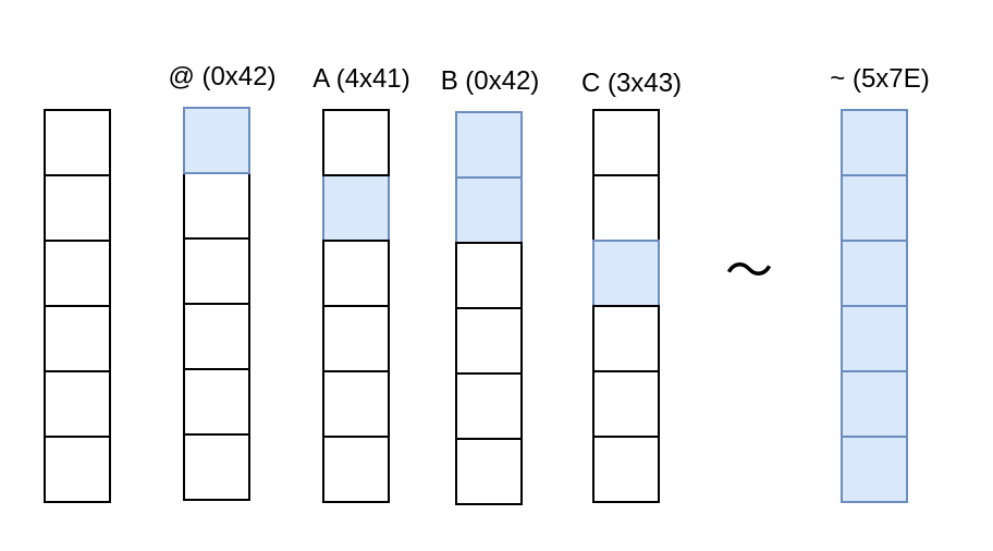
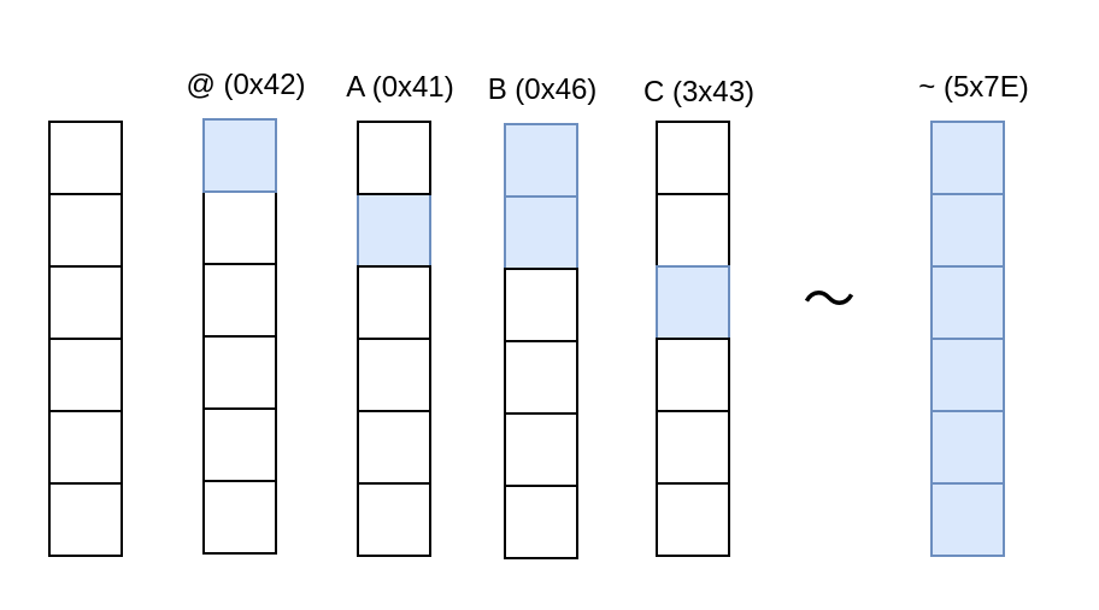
  <mxCell id="0" />
  <mxCell id="1" parent="0" />
  <mxCell id="2" value="" style="group" vertex="1" connectable="0" parent="1"><mxGeometry x="20" y="50" width="30" height="180" as="geometry" /></mxCell>
  <mxCell id="3" value="" style="rounded=0;whiteSpace=wrap;html=1;" vertex="1" parent="2"><mxGeometry y="30" width="30" height="30" as="geometry" /></mxCell>
  <mxCell id="4" value="" style="rounded=0;whiteSpace=wrap;html=1;" vertex="1" parent="2"><mxGeometry y="60" width="30" height="30" as="geometry" /></mxCell>
  <mxCell id="5" value="" style="rounded=0;whiteSpace=wrap;html=1;" vertex="1" parent="2"><mxGeometry y="150" width="30" height="30" as="geometry" /></mxCell>
  <mxCell id="6" value="" style="rounded=0;whiteSpace=wrap;html=1;" vertex="1" parent="2"><mxGeometry y="90" width="30" height="30" as="geometry" /></mxCell>
  <mxCell id="7" value="" style="rounded=0;whiteSpace=wrap;html=1;" vertex="1" parent="2"><mxGeometry y="120" width="30" height="30" as="geometry" /></mxCell>
  <mxCell id="8" value="" style="rounded=0;whiteSpace=wrap;html=1;" vertex="1" parent="2"><mxGeometry width="30" height="30" as="geometry" /></mxCell>
  <mxCell id="9" value="@ (0x42)" style="text;html=1;align=center;verticalAlign=middle;whiteSpace=wrap;rounded=0;" vertex="1" parent="1"><mxGeometry x="72" y="20" width="60" height="30" as="geometry" /></mxCell>
  <mxCell id="10" value="" style="group;fillColor=#dae8fc;strokeColor=#6c8ebf;" vertex="1" connectable="0" parent="1"><mxGeometry x="84" y="49" width="30" height="180" as="geometry" /></mxCell>
  <mxCell id="11" value="" style="rounded=0;whiteSpace=wrap;html=1;" vertex="1" parent="10"><mxGeometry y="30" width="30" height="30" as="geometry" /></mxCell>
  <mxCell id="12" value="" style="rounded=0;whiteSpace=wrap;html=1;" vertex="1" parent="10"><mxGeometry y="60" width="30" height="30" as="geometry" /></mxCell>
  <mxCell id="13" value="" style="rounded=0;whiteSpace=wrap;html=1;" vertex="1" parent="10"><mxGeometry y="150" width="30" height="30" as="geometry" /></mxCell>
  <mxCell id="14" value="" style="rounded=0;whiteSpace=wrap;html=1;" vertex="1" parent="10"><mxGeometry y="90" width="30" height="30" as="geometry" /></mxCell>
  <mxCell id="15" value="" style="rounded=0;whiteSpace=wrap;html=1;" vertex="1" parent="10"><mxGeometry y="120" width="30" height="30" as="geometry" /></mxCell>
  <mxCell id="16" value="" style="rounded=0;whiteSpace=wrap;html=1;fillColor=#dae8fc;strokeColor=#6c8ebf;" vertex="1" parent="10"><mxGeometry width="30" height="30" as="geometry" /></mxCell>
- <mxCell id="17" value="A (4x41)" style="text;html=1;align=center;verticalAlign=middle;whiteSpace=wrap;rounded=0;" vertex="1" parent="1"><mxGeometry x="136" y="21" width="60" height="30" as="geometry" /></mxCell>
+ <mxCell id="17" value="A (0x41)" style="text;html=1;align=center;verticalAlign=middle;whiteSpace=wrap;rounded=0;" vertex="1" parent="1"><mxGeometry x="136" y="21" width="60" height="30" as="geometry" /></mxCell>
  <mxCell id="18" value="" style="group" vertex="1" connectable="0" parent="1"><mxGeometry x="148" y="50" width="30" height="180" as="geometry" /></mxCell>
  <mxCell id="19" value="" style="rounded=0;whiteSpace=wrap;html=1;fillColor=#dae8fc;strokeColor=#6c8ebf;" vertex="1" parent="18"><mxGeometry y="30" width="30" height="30" as="geometry" /></mxCell>
  <mxCell id="20" value="" style="rounded=0;whiteSpace=wrap;html=1;" vertex="1" parent="18"><mxGeometry y="60" width="30" height="30" as="geometry" /></mxCell>
  <mxCell id="21" value="" style="rounded=0;whiteSpace=wrap;html=1;" vertex="1" parent="18"><mxGeometry y="150" width="30" height="30" as="geometry" /></mxCell>
  <mxCell id="22" value="" style="rounded=0;whiteSpace=wrap;html=1;" vertex="1" parent="18"><mxGeometry y="90" width="30" height="30" as="geometry" /></mxCell>
  <mxCell id="23" value="" style="rounded=0;whiteSpace=wrap;html=1;" vertex="1" parent="18"><mxGeometry y="120" width="30" height="30" as="geometry" /></mxCell>
  <mxCell id="24" value="" style="rounded=0;whiteSpace=wrap;html=1;" vertex="1" parent="18"><mxGeometry width="30" height="30" as="geometry" /></mxCell>
- <mxCell id="25" value="B (0x42)" style="text;html=1;align=center;verticalAlign=middle;whiteSpace=wrap;rounded=0;" vertex="1" parent="1"><mxGeometry x="195" y="22" width="60" height="30" as="geometry" /></mxCell>
+ <mxCell id="25" value="B (0x46)" style="text;html=1;align=center;verticalAlign=middle;whiteSpace=wrap;rounded=0;" vertex="1" parent="1"><mxGeometry x="195" y="22" width="60" height="30" as="geometry" /></mxCell>
  <mxCell id="26" value="" style="group;fillColor=#dae8fc;strokeColor=#6c8ebf;" vertex="1" connectable="0" parent="1"><mxGeometry x="209" y="51" width="30" height="180" as="geometry" /></mxCell>
  <mxCell id="27" value="" style="rounded=0;whiteSpace=wrap;html=1;fillColor=#dae8fc;strokeColor=#6c8ebf;" vertex="1" parent="26"><mxGeometry y="30" width="30" height="30" as="geometry" /></mxCell>
  <mxCell id="28" value="" style="rounded=0;whiteSpace=wrap;html=1;" vertex="1" parent="26"><mxGeometry y="60" width="30" height="30" as="geometry" /></mxCell>
  <mxCell id="29" value="" style="rounded=0;whiteSpace=wrap;html=1;" vertex="1" parent="26"><mxGeometry y="150" width="30" height="30" as="geometry" /></mxCell>
  <mxCell id="30" value="" style="rounded=0;whiteSpace=wrap;html=1;" vertex="1" parent="26"><mxGeometry y="90" width="30" height="30" as="geometry" /></mxCell>
  <mxCell id="31" value="" style="rounded=0;whiteSpace=wrap;html=1;" vertex="1" parent="26"><mxGeometry y="120" width="30" height="30" as="geometry" /></mxCell>
  <mxCell id="32" value="" style="rounded=0;whiteSpace=wrap;html=1;fillColor=#dae8fc;strokeColor=#6c8ebf;" vertex="1" parent="26"><mxGeometry width="30" height="30" as="geometry" /></mxCell>
  <mxCell id="33" value="C (3x43)" style="text;html=1;align=center;verticalAlign=middle;whiteSpace=wrap;rounded=0;" vertex="1" parent="1"><mxGeometry x="260" y="23" width="60" height="30" as="geometry" /></mxCell>
  <mxCell id="34" value="" style="group;fillColor=#dae8fc;strokeColor=#6c8ebf;" vertex="1" connectable="0" parent="1"><mxGeometry x="272" y="50" width="30" height="180" as="geometry" /></mxCell>
  <mxCell id="35" value="" style="rounded=0;whiteSpace=wrap;html=1;" vertex="1" parent="34"><mxGeometry y="30" width="30" height="30" as="geometry" /></mxCell>
  <mxCell id="36" value="" style="rounded=0;whiteSpace=wrap;html=1;fillColor=#dae8fc;strokeColor=#6c8ebf;" vertex="1" parent="34"><mxGeometry y="60" width="30" height="30" as="geometry" /></mxCell>
  <mxCell id="37" value="" style="rounded=0;whiteSpace=wrap;html=1;" vertex="1" parent="34"><mxGeometry y="150" width="30" height="30" as="geometry" /></mxCell>
  <mxCell id="38" value="" style="rounded=0;whiteSpace=wrap;html=1;" vertex="1" parent="34"><mxGeometry y="90" width="30" height="30" as="geometry" /></mxCell>
  <mxCell id="39" value="" style="rounded=0;whiteSpace=wrap;html=1;" vertex="1" parent="34"><mxGeometry y="120" width="30" height="30" as="geometry" /></mxCell>
  <mxCell id="40" value="" style="rounded=0;whiteSpace=wrap;html=1;" vertex="1" parent="34"><mxGeometry width="30" height="30" as="geometry" /></mxCell>
  <mxCell id="41" value="~ (5x7E)" style="text;html=1;align=center;verticalAlign=middle;whiteSpace=wrap;rounded=0;" vertex="1" parent="1"><mxGeometry x="374" y="21" width="60" height="30" as="geometry" /></mxCell>
  <mxCell id="42" value="" style="group;fillColor=#dae8fc;strokeColor=#6c8ebf;" vertex="1" connectable="0" parent="1"><mxGeometry x="386" y="50" width="30" height="180" as="geometry" /></mxCell>
  <mxCell id="43" value="" style="rounded=0;whiteSpace=wrap;html=1;fillColor=#dae8fc;strokeColor=#6c8ebf;" vertex="1" parent="42"><mxGeometry y="30" width="30" height="30" as="geometry" /></mxCell>
  <mxCell id="44" value="" style="rounded=0;whiteSpace=wrap;html=1;fillColor=#dae8fc;strokeColor=#6c8ebf;" vertex="1" parent="42"><mxGeometry y="60" width="30" height="30" as="geometry" /></mxCell>
  <mxCell id="45" value="" style="rounded=0;whiteSpace=wrap;html=1;fillColor=#dae8fc;strokeColor=#6c8ebf;" vertex="1" parent="42"><mxGeometry y="150" width="30" height="30" as="geometry" /></mxCell>
  <mxCell id="46" value="" style="rounded=0;whiteSpace=wrap;html=1;fillColor=#dae8fc;strokeColor=#6c8ebf;" vertex="1" parent="42"><mxGeometry y="90" width="30" height="30" as="geometry" /></mxCell>
  <mxCell id="47" value="" style="rounded=0;whiteSpace=wrap;html=1;fillColor=#dae8fc;strokeColor=#6c8ebf;" vertex="1" parent="42"><mxGeometry y="120" width="30" height="30" as="geometry" /></mxCell>
  <mxCell id="48" value="" style="rounded=0;whiteSpace=wrap;html=1;fillColor=#dae8fc;strokeColor=#6c8ebf;" vertex="1" parent="42"><mxGeometry width="30" height="30" as="geometry" /></mxCell>
  <mxCell id="49" value="&lt;font style=&quot;font-size: 22px;&quot;&gt;～&lt;/font&gt;" style="text;html=1;align=center;verticalAlign=middle;whiteSpace=wrap;rounded=0;" vertex="1" parent="1"><mxGeometry x="314" y="110" width="60" height="30" as="geometry" /></mxCell>
